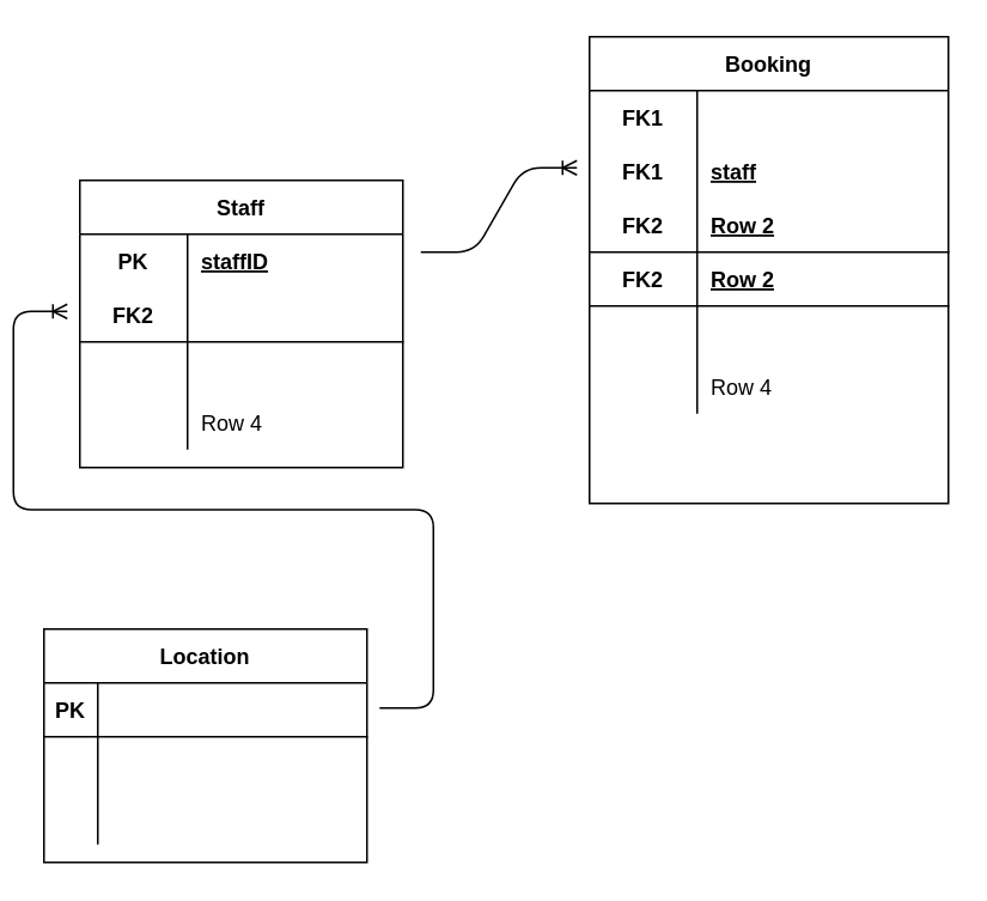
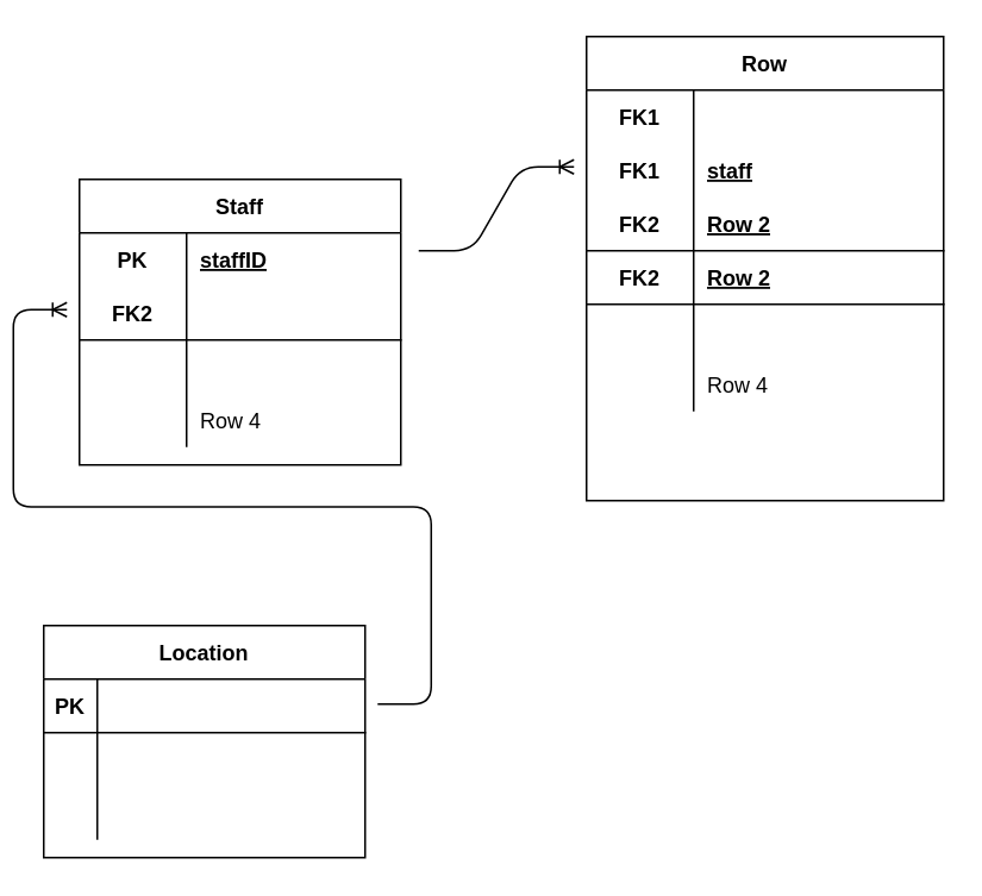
  <mxCell id="0" />
  <mxCell id="1" parent="0" />
- <mxCell id="2" value="Booking" style="shape=table;startSize=30;container=1;collapsible=1;childLayout=tableLayout;fixedRows=1;rowLines=0;fontStyle=1;align=center;resizeLast=1;" vertex="1" parent="1"><mxGeometry x="324" y="20" width="200" height="260" as="geometry" /></mxCell>
+ <mxCell id="2" value="Row" style="shape=table;startSize=30;container=1;collapsible=1;childLayout=tableLayout;fixedRows=1;rowLines=0;fontStyle=1;align=center;resizeLast=1;" vertex="1" parent="1"><mxGeometry x="324" y="20" width="200" height="260" as="geometry" /></mxCell>
  <mxCell id="3" value="" style="shape=partialRectangle;collapsible=0;dropTarget=0;pointerEvents=0;fillColor=none;top=0;left=0;bottom=0;right=0;points=[[0,0.5],[1,0.5]];portConstraint=eastwest;" vertex="1" parent="2"><mxGeometry y="30" width="200" height="30" as="geometry" /></mxCell>
  <mxCell id="4" value="FK1" style="shape=partialRectangle;connectable=0;fillColor=none;top=0;left=0;bottom=0;right=0;fontStyle=1;overflow=hidden;" vertex="1" parent="3"><mxGeometry width="60" height="30" as="geometry" /></mxCell>
  <mxCell id="5" value="" style="shape=partialRectangle;collapsible=0;dropTarget=0;pointerEvents=0;fillColor=none;top=0;left=0;bottom=0;right=0;points=[[0,0.5],[1,0.5]];portConstraint=eastwest;" vertex="1" parent="2"><mxGeometry y="60" width="200" height="30" as="geometry" /></mxCell>
  <mxCell id="6" value="FK1" style="shape=partialRectangle;connectable=0;fillColor=none;top=0;left=0;bottom=0;right=0;fontStyle=1;overflow=hidden;" vertex="1" parent="5"><mxGeometry width="60" height="30" as="geometry" /></mxCell>
  <mxCell id="7" value="staff" style="shape=partialRectangle;connectable=0;fillColor=none;top=0;left=0;bottom=0;right=0;align=left;spacingLeft=6;fontStyle=5;overflow=hidden;" vertex="1" parent="5"><mxGeometry x="60" width="140" height="30" as="geometry" /></mxCell>
  <mxCell id="8" value="" style="shape=partialRectangle;collapsible=0;dropTarget=0;pointerEvents=0;fillColor=none;top=0;left=0;bottom=1;right=0;points=[[0,0.5],[1,0.5]];portConstraint=eastwest;" vertex="1" parent="2"><mxGeometry y="90" width="200" height="30" as="geometry" /></mxCell>
  <mxCell id="9" value="FK2" style="shape=partialRectangle;connectable=0;fillColor=none;top=0;left=0;bottom=0;right=0;fontStyle=1;overflow=hidden;" vertex="1" parent="8"><mxGeometry width="60" height="30" as="geometry" /></mxCell>
  <mxCell id="10" value="Row 2" style="shape=partialRectangle;connectable=0;fillColor=none;top=0;left=0;bottom=0;right=0;align=left;spacingLeft=6;fontStyle=5;overflow=hidden;" vertex="1" parent="8"><mxGeometry x="60" width="140" height="30" as="geometry" /></mxCell>
  <mxCell id="11" value="" style="shape=partialRectangle;collapsible=0;dropTarget=0;pointerEvents=0;fillColor=none;top=0;left=0;bottom=1;right=0;points=[[0,0.5],[1,0.5]];portConstraint=eastwest;" vertex="1" parent="2"><mxGeometry y="120" width="200" height="30" as="geometry" /></mxCell>
  <mxCell id="12" value="FK2" style="shape=partialRectangle;connectable=0;fillColor=none;top=0;left=0;bottom=0;right=0;fontStyle=1;overflow=hidden;" vertex="1" parent="11"><mxGeometry width="60" height="30" as="geometry" /></mxCell>
  <mxCell id="13" value="Row 2" style="shape=partialRectangle;connectable=0;fillColor=none;top=0;left=0;bottom=0;right=0;align=left;spacingLeft=6;fontStyle=5;overflow=hidden;" vertex="1" parent="11"><mxGeometry x="60" width="140" height="30" as="geometry" /></mxCell>
  <mxCell id="14" value="" style="shape=partialRectangle;collapsible=0;dropTarget=0;pointerEvents=0;fillColor=none;top=0;left=0;bottom=0;right=0;points=[[0,0.5],[1,0.5]];portConstraint=eastwest;" vertex="1" parent="2"><mxGeometry y="150" width="200" height="30" as="geometry" /></mxCell>
  <mxCell id="15" value="" style="shape=partialRectangle;connectable=0;fillColor=none;top=0;left=0;bottom=0;right=0;editable=1;overflow=hidden;" vertex="1" parent="14"><mxGeometry width="60" height="30" as="geometry" /></mxCell>
  <mxCell id="16" value="" style="shape=partialRectangle;collapsible=0;dropTarget=0;pointerEvents=0;fillColor=none;top=0;left=0;bottom=0;right=0;points=[[0,0.5],[1,0.5]];portConstraint=eastwest;" vertex="1" parent="2"><mxGeometry y="180" width="200" height="30" as="geometry" /></mxCell>
  <mxCell id="17" value="" style="shape=partialRectangle;connectable=0;fillColor=none;top=0;left=0;bottom=0;right=0;editable=1;overflow=hidden;" vertex="1" parent="16"><mxGeometry width="60" height="30" as="geometry" /></mxCell>
  <mxCell id="18" value="Row 4" style="shape=partialRectangle;connectable=0;fillColor=none;top=0;left=0;bottom=0;right=0;align=left;spacingLeft=6;overflow=hidden;" vertex="1" parent="16"><mxGeometry x="60" width="140" height="30" as="geometry" /></mxCell>
  <mxCell id="19" value="Staff" style="shape=table;startSize=30;container=1;collapsible=1;childLayout=tableLayout;fixedRows=1;rowLines=0;fontStyle=1;align=center;resizeLast=1;" vertex="1" parent="1"><mxGeometry x="40" y="100" width="180" height="160" as="geometry" /></mxCell>
  <mxCell id="20" value="" style="shape=partialRectangle;collapsible=0;dropTarget=0;pointerEvents=0;fillColor=none;top=0;left=0;bottom=0;right=0;points=[[0,0.5],[1,0.5]];portConstraint=eastwest;" vertex="1" parent="19"><mxGeometry y="30" width="180" height="30" as="geometry" /></mxCell>
  <mxCell id="21" value="PK" style="shape=partialRectangle;connectable=0;fillColor=none;top=0;left=0;bottom=0;right=0;fontStyle=1;overflow=hidden;" vertex="1" parent="20"><mxGeometry width="60" height="30" as="geometry" /></mxCell>
  <mxCell id="22" value="staffID" style="shape=partialRectangle;connectable=0;fillColor=none;top=0;left=0;bottom=0;right=0;align=left;spacingLeft=6;fontStyle=5;overflow=hidden;" vertex="1" parent="20"><mxGeometry x="60" width="120" height="30" as="geometry" /></mxCell>
  <mxCell id="23" value="" style="shape=partialRectangle;collapsible=0;dropTarget=0;pointerEvents=0;fillColor=none;top=0;left=0;bottom=1;right=0;points=[[0,0.5],[1,0.5]];portConstraint=eastwest;" vertex="1" parent="19"><mxGeometry y="60" width="180" height="30" as="geometry" /></mxCell>
  <mxCell id="24" value="FK2" style="shape=partialRectangle;connectable=0;fillColor=none;top=0;left=0;bottom=0;right=0;fontStyle=1;overflow=hidden;" vertex="1" parent="23"><mxGeometry width="60" height="30" as="geometry" /></mxCell>
  <mxCell id="25" value="" style="shape=partialRectangle;collapsible=0;dropTarget=0;pointerEvents=0;fillColor=none;top=0;left=0;bottom=0;right=0;points=[[0,0.5],[1,0.5]];portConstraint=eastwest;" vertex="1" parent="19"><mxGeometry y="90" width="180" height="30" as="geometry" /></mxCell>
  <mxCell id="26" value="" style="shape=partialRectangle;connectable=0;fillColor=none;top=0;left=0;bottom=0;right=0;editable=1;overflow=hidden;" vertex="1" parent="25"><mxGeometry width="60" height="30" as="geometry" /></mxCell>
  <mxCell id="27" value="" style="shape=partialRectangle;collapsible=0;dropTarget=0;pointerEvents=0;fillColor=none;top=0;left=0;bottom=0;right=0;points=[[0,0.5],[1,0.5]];portConstraint=eastwest;" vertex="1" parent="19"><mxGeometry y="120" width="180" height="30" as="geometry" /></mxCell>
  <mxCell id="28" value="" style="shape=partialRectangle;connectable=0;fillColor=none;top=0;left=0;bottom=0;right=0;editable=1;overflow=hidden;" vertex="1" parent="27"><mxGeometry width="60" height="30" as="geometry" /></mxCell>
  <mxCell id="29" value="Row 4" style="shape=partialRectangle;connectable=0;fillColor=none;top=0;left=0;bottom=0;right=0;align=left;spacingLeft=6;overflow=hidden;" vertex="1" parent="27"><mxGeometry x="60" width="120" height="30" as="geometry" /></mxCell>
  <mxCell id="30" value="" style="edgeStyle=entityRelationEdgeStyle;fontSize=12;html=1;endArrow=ERoneToMany;entryX=-0.035;entryY=0.433;entryDx=0;entryDy=0;entryPerimeter=0;" edge="1" parent="1" target="5"><mxGeometry width="100" height="100" relative="1" as="geometry"><mxPoint x="230" y="140" as="sourcePoint" /><mxPoint x="320" y="90" as="targetPoint" /></mxGeometry></mxCell>
  <mxCell id="31" value="Location" style="shape=table;startSize=30;container=1;collapsible=1;childLayout=tableLayout;fixedRows=1;rowLines=0;fontStyle=1;align=center;resizeLast=1;" vertex="1" parent="1"><mxGeometry x="20" y="350" width="180" height="130" as="geometry" /></mxCell>
  <mxCell id="32" value="" style="shape=partialRectangle;collapsible=0;dropTarget=0;pointerEvents=0;fillColor=none;top=0;left=0;bottom=1;right=0;points=[[0,0.5],[1,0.5]];portConstraint=eastwest;" vertex="1" parent="31"><mxGeometry y="30" width="180" height="30" as="geometry" /></mxCell>
  <mxCell id="33" value="PK" style="shape=partialRectangle;connectable=0;fillColor=none;top=0;left=0;bottom=0;right=0;fontStyle=1;overflow=hidden;" vertex="1" parent="32"><mxGeometry width="30" height="30" as="geometry" /></mxCell>
  <mxCell id="34" value="" style="shape=partialRectangle;collapsible=0;dropTarget=0;pointerEvents=0;fillColor=none;top=0;left=0;bottom=0;right=0;points=[[0,0.5],[1,0.5]];portConstraint=eastwest;" vertex="1" parent="31"><mxGeometry y="60" width="180" height="30" as="geometry" /></mxCell>
  <mxCell id="35" value="" style="shape=partialRectangle;connectable=0;fillColor=none;top=0;left=0;bottom=0;right=0;editable=1;overflow=hidden;" vertex="1" parent="34"><mxGeometry width="30" height="30" as="geometry" /></mxCell>
  <mxCell id="36" value="" style="shape=partialRectangle;collapsible=0;dropTarget=0;pointerEvents=0;fillColor=none;top=0;left=0;bottom=0;right=0;points=[[0,0.5],[1,0.5]];portConstraint=eastwest;" vertex="1" parent="31"><mxGeometry y="90" width="180" height="30" as="geometry" /></mxCell>
  <mxCell id="37" value="" style="shape=partialRectangle;connectable=0;fillColor=none;top=0;left=0;bottom=0;right=0;editable=1;overflow=hidden;" vertex="1" parent="36"><mxGeometry width="30" height="30" as="geometry" /></mxCell>
  <mxCell id="38" value="" style="shape=partialRectangle;connectable=0;fillColor=none;top=0;left=0;bottom=0;right=0;align=left;spacingLeft=6;overflow=hidden;" vertex="1" parent="36"><mxGeometry x="30" width="150" height="30" as="geometry" /></mxCell>
  <mxCell id="39" value="" style="edgeStyle=entityRelationEdgeStyle;fontSize=12;html=1;endArrow=ERoneToMany;exitX=1.039;exitY=0.467;exitDx=0;exitDy=0;exitPerimeter=0;" edge="1" parent="1" source="32"><mxGeometry width="100" height="100" relative="1" as="geometry"><mxPoint x="220" y="470" as="sourcePoint" /><mxPoint x="33" y="173" as="targetPoint" /></mxGeometry></mxCell>
